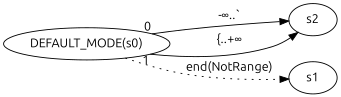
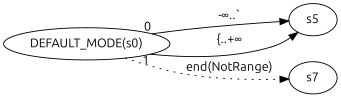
  digraph {
    fontname=Ubuntu
    rankdir=LR
    node [fontname=Ubuntu]
    edge [fontname=Ubuntu]
    "DEFAULT_MODE(s0)"
-   s5 [label=s2]
-   s7 [label=s1]
+   s5
+   s7
    "DEFAULT_MODE(s0)" -> s5 [label="-∞..`" taillabel=0]
    "DEFAULT_MODE(s0)" -> s5 [label="{..+∞" taillabel=1]
    "DEFAULT_MODE(s0)" -> s7 [label="end(NotRange)" style=dotted]
  }
